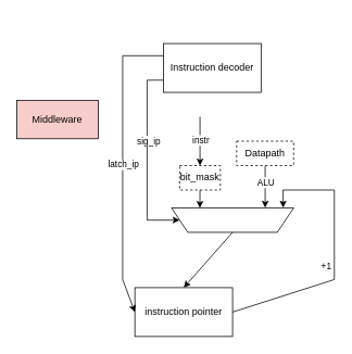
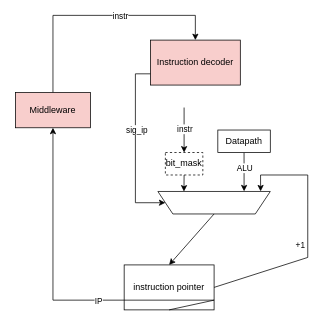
  <mxCell id="0" />
  <mxCell id="1" parent="0" />
- <mxCell id="2" value="Instruction decoder" style="rounded=0;whiteSpace=wrap;html=1;" vertex="1" parent="1"><mxGeometry x="200" y="53" width="120" height="60" as="geometry" /></mxCell>
+ <mxCell id="2" value="Instruction decoder" style="rounded=0;whiteSpace=wrap;html=1;fillColor=#f8cecc;" vertex="1" parent="1"><mxGeometry x="200" y="53" width="120" height="60" as="geometry" /></mxCell>
+ <mxCell id="3" value="" style="endArrow=classic;html=1;rounded=0;entryX=0.5;entryY=0;entryDx=0;entryDy=0;exitX=0.5;exitY=0;exitDx=0;exitDy=0;" edge="1" parent="1" source="23" target="2"><mxGeometry width="50" height="50" relative="1" as="geometry"><mxPoint x="260" y="-7" as="sourcePoint" /><mxPoint x="230" y="-67" as="targetPoint" /><Array as="points"><mxPoint x="70" y="20" /><mxPoint x="260" y="20" /></Array></mxGeometry></mxCell>
+ <mxCell id="4" value="instr" style="edgeLabel;html=1;align=center;verticalAlign=middle;resizable=0;points=[];" vertex="1" connectable="0" parent="3"><mxGeometry x="-0.147" y="-1" relative="1" as="geometry"><mxPoint x="53" as="offset" /></mxGeometry></mxCell>
  <mxCell id="5" value="instruction pointer" style="rounded=0;whiteSpace=wrap;html=1;" vertex="1" parent="1"><mxGeometry x="165" y="353" width="120" height="60" as="geometry" /></mxCell>
  <mxCell id="6" value="" style="shape=trapezoid;perimeter=trapezoidPerimeter;whiteSpace=wrap;html=1;fixedSize=1;rotation=-180;" vertex="1" parent="1"><mxGeometry x="210" y="255" width="150" height="30" as="geometry" /></mxCell>
  <mxCell id="7" value="" style="endArrow=classic;html=1;rounded=0;entryX=0.5;entryY=0;entryDx=0;entryDy=0;exitX=0.5;exitY=0;exitDx=0;exitDy=0;" edge="1" parent="1" source="6" target="5"><mxGeometry width="50" height="50" relative="1" as="geometry"><mxPoint x="180" y="313" as="sourcePoint" /><mxPoint x="230" y="263" as="targetPoint" /></mxGeometry></mxCell>
  <mxCell id="8" value="" style="endArrow=classic;html=1;rounded=0;exitX=1;exitY=0.5;exitDx=0;exitDy=0;entryX=0.086;entryY=1.006;entryDx=0;entryDy=0;entryPerimeter=0;" edge="1" parent="1" source="5" target="6"><mxGeometry width="50" height="50" relative="1" as="geometry"><mxPoint x="340" y="423" as="sourcePoint" /><mxPoint x="347" y="253" as="targetPoint" /><Array as="points"><mxPoint x="410" y="343" /><mxPoint x="410" y="273" /><mxPoint x="410" y="233" /><mxPoint x="347" y="233" /></Array></mxGeometry></mxCell>
  <mxCell id="9" value="+1" style="edgeLabel;html=1;align=center;verticalAlign=middle;resizable=0;points=[];" vertex="1" connectable="0" parent="8"><mxGeometry x="-0.262" relative="1" as="geometry"><mxPoint y="-20" as="offset" /></mxGeometry></mxCell>
- <mxCell id="10" value="" style="endArrow=classic;html=1;rounded=0;exitX=0;exitY=0.25;exitDx=0;exitDy=0;entryX=0;entryY=0.5;entryDx=0;entryDy=0;" edge="1" parent="1" source="2" target="5"><mxGeometry width="50" height="50" relative="1" as="geometry"><mxPoint x="200" y="106" as="sourcePoint" /><mxPoint x="180" y="3" as="targetPoint" /><Array as="points"><mxPoint x="150" y="68" /><mxPoint x="150" y="343" /></Array></mxGeometry></mxCell>
- <mxCell id="11" value="latch_ip" style="edgeLabel;html=1;align=center;verticalAlign=middle;resizable=0;points=[];" vertex="1" connectable="0" parent="10"><mxGeometry x="-0.062" relative="1" as="geometry"><mxPoint y="11" as="offset" /></mxGeometry></mxCell>
  <mxCell id="12" value="" style="endArrow=classic;html=1;rounded=0;exitX=0;exitY=0.75;exitDx=0;exitDy=0;entryX=1;entryY=0.5;entryDx=0;entryDy=0;" edge="1" parent="1" source="2" target="6"><mxGeometry width="50" height="50" relative="1" as="geometry"><mxPoint x="200" y="118" as="sourcePoint" /><mxPoint x="190" y="133" as="targetPoint" /><Array as="points"><mxPoint x="180" y="98" /><mxPoint x="180" y="270" /></Array></mxGeometry></mxCell>
  <mxCell id="13" value="sig_ip" style="edgeLabel;html=1;align=center;verticalAlign=middle;resizable=0;points=[];" vertex="1" connectable="0" parent="12"><mxGeometry x="-0.191" y="1" relative="1" as="geometry"><mxPoint as="offset" /></mxGeometry></mxCell>
  <mxCell id="14" value="" style="endArrow=classic;html=1;rounded=0;exitX=0.5;exitY=1;exitDx=0;exitDy=0;entryX=0.768;entryY=0.998;entryDx=0;entryDy=0;entryPerimeter=0;" edge="1" parent="1" source="18" target="6"><mxGeometry width="50" height="50" relative="1" as="geometry"><mxPoint x="220" y="203" as="sourcePoint" /><mxPoint x="240" y="253" as="targetPoint" /></mxGeometry></mxCell>
  <mxCell id="15" value="" style="endArrow=classic;html=1;rounded=0;exitX=0.5;exitY=1;exitDx=0;exitDy=0;entryX=0.233;entryY=1.007;entryDx=0;entryDy=0;entryPerimeter=0;" edge="1" parent="1" source="17" target="6"><mxGeometry width="50" height="50" relative="1" as="geometry"><mxPoint x="270" y="203" as="sourcePoint" /><mxPoint x="325" y="253" as="targetPoint" /></mxGeometry></mxCell>
  <mxCell id="16" value="ALU" style="edgeLabel;html=1;align=center;verticalAlign=middle;resizable=0;points=[];" vertex="1" connectable="0" parent="15"><mxGeometry x="-0.185" relative="1" as="geometry"><mxPoint as="offset" /></mxGeometry></mxCell>
- <mxCell id="17" value="Datapath" style="rounded=0;whiteSpace=wrap;html=1;dashed=1;" vertex="1" parent="1"><mxGeometry x="290" y="173" width="70" height="30" as="geometry" /></mxCell>
+ <mxCell id="17" value="Datapath" style="rounded=0;whiteSpace=wrap;html=1;" vertex="1" parent="1"><mxGeometry x="290" y="173" width="70" height="30" as="geometry" /></mxCell>
  <mxCell id="18" value="bit_mask" style="rounded=0;whiteSpace=wrap;html=1;dashed=1;" vertex="1" parent="1"><mxGeometry x="220" y="203" width="50" height="30" as="geometry" /></mxCell>
  <mxCell id="19" value="" style="endArrow=classic;html=1;rounded=0;entryX=0.5;entryY=0;entryDx=0;entryDy=0;" edge="1" parent="1" target="18"><mxGeometry width="50" height="50" relative="1" as="geometry"><mxPoint x="245" y="143" as="sourcePoint" /><mxPoint x="244.76" y="190.5" as="targetPoint" /></mxGeometry></mxCell>
  <mxCell id="20" value="instr" style="edgeLabel;html=1;align=center;verticalAlign=middle;resizable=0;points=[];" vertex="1" connectable="0" parent="19"><mxGeometry x="-0.153" y="1" relative="1" as="geometry"><mxPoint x="-1" y="3" as="offset" /></mxGeometry></mxCell>
+ <mxCell id="21" value="" style="endArrow=classic;html=1;rounded=0;exitX=0.5;exitY=1;exitDx=0;exitDy=0;entryX=0.5;entryY=1;entryDx=0;entryDy=0;" edge="1" parent="1" source="5" target="23"><mxGeometry width="50" height="50" relative="1" as="geometry"><mxPoint x="257.37" y="518.5" as="sourcePoint" /><mxPoint x="285" y="419.5" as="targetPoint" /><Array as="points"><mxPoint x="285" y="400" /><mxPoint x="70" y="400" /></Array></mxGeometry></mxCell>
+ <mxCell id="22" value="IP" style="edgeLabel;html=1;align=center;verticalAlign=middle;resizable=0;points=[];" vertex="1" connectable="0" parent="21"><mxGeometry x="-0.147" relative="1" as="geometry"><mxPoint as="offset" /></mxGeometry></mxCell>
  <mxCell id="23" value="Middleware" style="rounded=0;whiteSpace=wrap;html=1;fillColor=#f8cecc;" vertex="1" parent="1"><mxGeometry x="20" y="123" width="100" height="47" as="geometry" /></mxCell>
